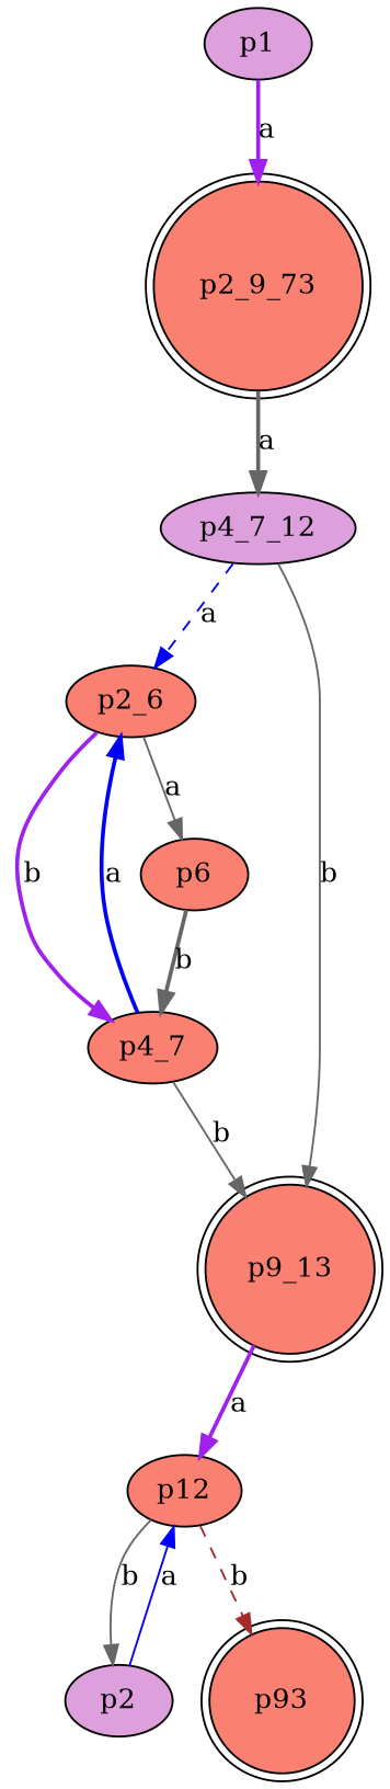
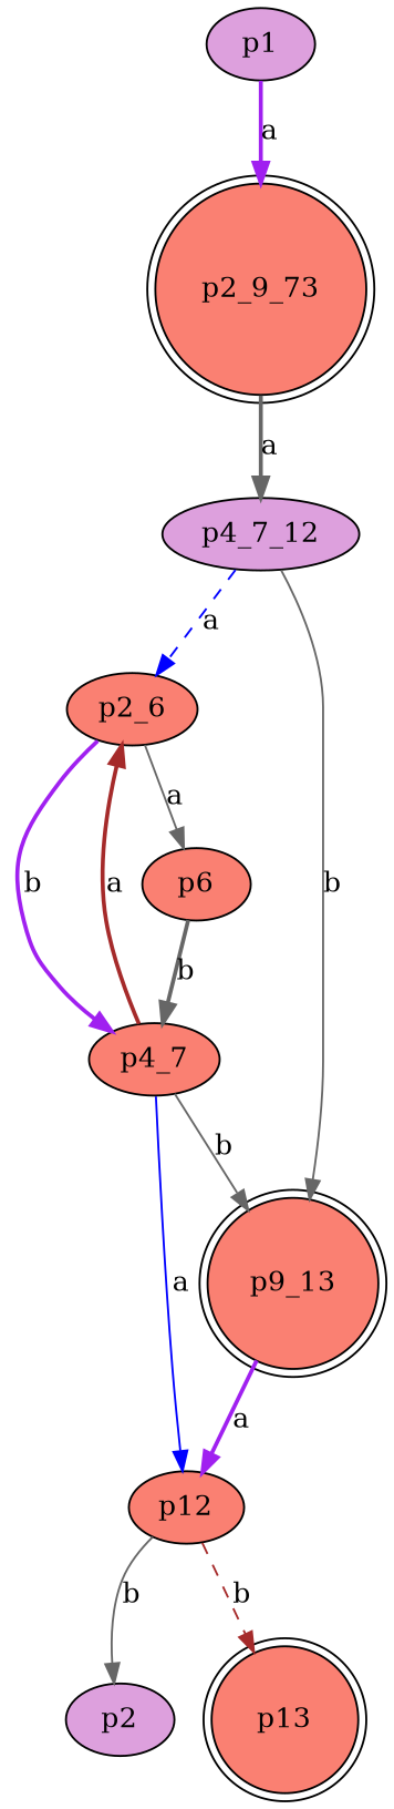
  digraph {
    node [fillcolor=salmon style=filled]
    edge [color=gray40 style=bold]
    n1 [fillcolor=plum label=p1]
    n2 [label=p2_9_73 shape=doublecircle]
    n3 [fillcolor=plum label=p4_7_12]
    n4 [label=p2_6]
    n5 [label=p9_13 shape=doublecircle]
    n6 [label=p6]
    n7 [label=p4_7]
    n8 [label=p12]
    n9 [fillcolor=plum label=p2]
-   n10 [label=p93 shape=doublecircle]
+   n10 [label=p13 shape=doublecircle]
    n1 -> n2 [color=purple label=a]
    n2 -> n3 [label=a]
    n3 -> n4 [color=blue label=a style=dashed]
    n3 -> n5 [label=b style=solid]
    n4 -> n6 [label=a style=solid]
    n4 -> n7 [color=purple label=b]
    n5 -> n8 [color=purple label=a]
    n6 -> n7 [label=b]
-   n7 -> n4 [color=blue label=a]
+   n7 -> n4 [color=brown label=a]
    n7 -> n5 [label=b style=solid]
    n8 -> n9 [label=b style=solid]
    n8 -> n10 [color=brown label=b style=dashed]
-   n9 -> n8 [color=blue label=a style=solid]
+   n7 -> n8 [color=blue label=a style=solid]
  }
